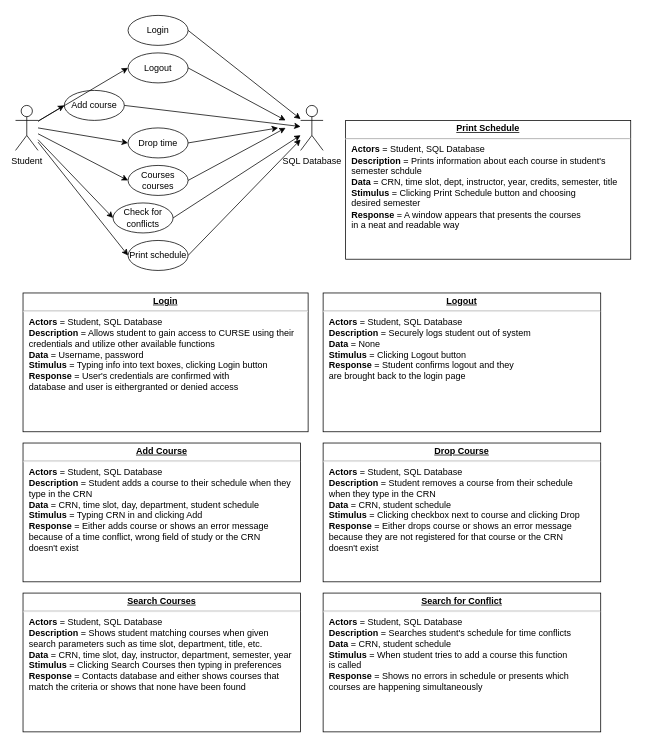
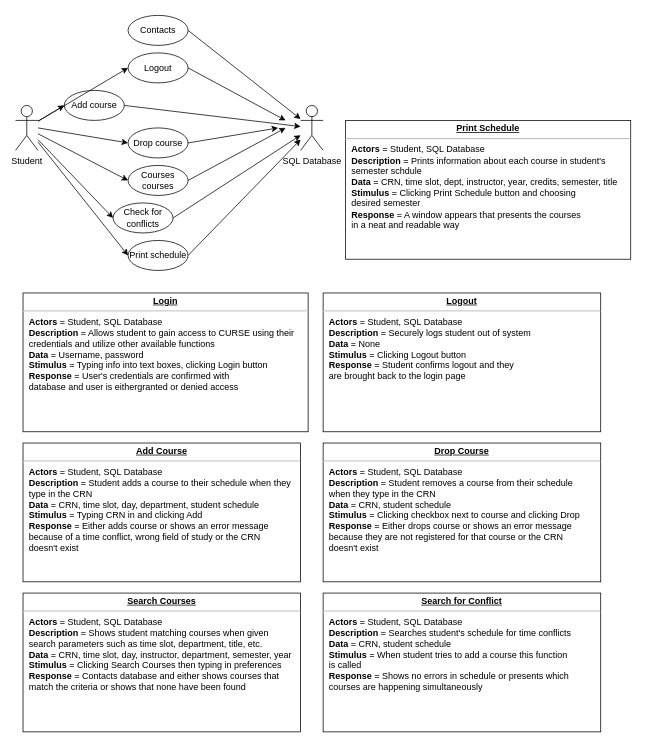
  <mxCell id="0" />
  <mxCell id="1" parent="0" />
  <mxCell id="2" value="Student" style="shape=umlActor;verticalLabelPosition=bottom;labelBackgroundColor=#ffffff;verticalAlign=top;html=1;outlineConnect=0;" parent="1" vertex="1"><mxGeometry x="20" y="140" width="30" height="60" as="geometry" /></mxCell>
- <mxCell id="3" value="Login" style="ellipse;whiteSpace=wrap;html=1;" parent="1" vertex="1"><mxGeometry x="170" y="20" width="80" height="40" as="geometry" /></mxCell>
+ <mxCell id="3" value="Contacts" style="ellipse;whiteSpace=wrap;html=1;" parent="1" vertex="1"><mxGeometry x="170" y="20" width="80" height="40" as="geometry" /></mxCell>
  <mxCell id="4" value="" style="endArrow=classic;html=1;entryX=0;entryY=0.5;entryDx=0;entryDy=0;" parent="1" source="2" target="5" edge="1"><mxGeometry width="50" height="50" relative="1" as="geometry"><mxPoint x="150" y="200" as="sourcePoint" /><mxPoint x="170" y="130" as="targetPoint" /></mxGeometry></mxCell>
  <mxCell id="5" value="Add course" style="ellipse;whiteSpace=wrap;html=1;" parent="1" vertex="1"><mxGeometry x="85" y="120" width="80" height="40" as="geometry" /></mxCell>
  <mxCell id="6" value="Courses courses" style="ellipse;whiteSpace=wrap;html=1;" parent="1" vertex="1"><mxGeometry x="170" y="220" width="80" height="40" as="geometry" /></mxCell>
  <mxCell id="7" value="" style="endArrow=classic;html=1;entryX=0;entryY=0.5;entryDx=0;entryDy=0;" parent="1" source="2" target="6" edge="1"><mxGeometry width="50" height="50" relative="1" as="geometry"><mxPoint x="110" y="250" as="sourcePoint" /><mxPoint x="160" y="200" as="targetPoint" /></mxGeometry></mxCell>
  <mxCell id="8" value="Logout" style="ellipse;whiteSpace=wrap;html=1;" parent="1" vertex="1"><mxGeometry x="170" y="70" width="80" height="40" as="geometry" /></mxCell>
  <mxCell id="9" value="" style="endArrow=classic;html=1;entryX=0;entryY=0.5;entryDx=0;entryDy=0;" parent="1" source="2" target="8" edge="1"><mxGeometry width="50" height="50" relative="1" as="geometry"><mxPoint x="100" y="140" as="sourcePoint" /><mxPoint x="150" y="90" as="targetPoint" /></mxGeometry></mxCell>
  <mxCell id="10" value="Check for conflicts" style="ellipse;whiteSpace=wrap;html=1;" parent="1" vertex="1"><mxGeometry x="150" y="270" width="80" height="40" as="geometry" /></mxCell>
  <mxCell id="11" value="Print schedule" style="ellipse;whiteSpace=wrap;html=1;" parent="1" vertex="1"><mxGeometry x="170" y="320" width="80" height="40" as="geometry" /></mxCell>
  <mxCell id="12" value="" style="endArrow=classic;html=1;entryX=0;entryY=0.5;entryDx=0;entryDy=0;" parent="1" source="2" target="10" edge="1"><mxGeometry width="50" height="50" relative="1" as="geometry"><mxPoint x="120" y="240" as="sourcePoint" /><mxPoint x="90" y="290" as="targetPoint" /></mxGeometry></mxCell>
  <mxCell id="13" value="" style="endArrow=classic;html=1;entryX=0;entryY=0.5;entryDx=0;entryDy=0;" parent="1" source="2" target="11" edge="1"><mxGeometry width="50" height="50" relative="1" as="geometry"><mxPoint x="50" y="240.001" as="sourcePoint" /><mxPoint x="170" y="329" as="targetPoint" /></mxGeometry></mxCell>
  <mxCell id="14" value="&lt;p style=&quot;margin: 0px ; margin-top: 4px ; text-align: center ; text-decoration: underline&quot;&gt;&lt;b&gt;Login&lt;/b&gt;&lt;br&gt;&lt;/p&gt;&lt;hr&gt;&lt;p style=&quot;margin: 0px ; margin-left: 8px&quot;&gt;&lt;b&gt;Actors &lt;/b&gt;= Student, SQL Database&lt;br&gt;&lt;b&gt;Description &lt;/b&gt;= Allows student to gain access to CURSE using their &lt;br&gt;credentials and utilize other available functions&lt;br&gt;&lt;/p&gt;&lt;p style=&quot;margin: 0px ; margin-left: 8px&quot;&gt;&lt;b&gt;Data &lt;/b&gt;= Username, password&lt;br&gt;&lt;/p&gt;&lt;p style=&quot;margin: 0px ; margin-left: 8px&quot;&gt;&lt;b&gt;Stimulus &lt;/b&gt;= Typing info into text boxes, clicking Login button&lt;br&gt;&lt;/p&gt;&lt;p style=&quot;margin: 0px ; margin-left: 8px&quot;&gt;&lt;b&gt;Response &lt;/b&gt;= User's credentials are confirmed with &lt;br&gt;database and user is eithergranted or denied access&lt;br&gt;&lt;/p&gt;" style="verticalAlign=top;align=left;overflow=fill;fontSize=12;fontFamily=Helvetica;html=1;" parent="1" vertex="1"><mxGeometry x="30" y="390" width="380" height="185" as="geometry" /></mxCell>
  <mxCell id="15" value="SQL Database" style="shape=umlActor;verticalLabelPosition=bottom;labelBackgroundColor=#ffffff;verticalAlign=top;html=1;" parent="1" vertex="1"><mxGeometry x="400" y="140" width="30" height="60" as="geometry" /></mxCell>
  <mxCell id="16" value="" style="endArrow=classic;html=1;exitX=1;exitY=0.5;exitDx=0;exitDy=0;" parent="1" source="5" target="15" edge="1"><mxGeometry width="50" height="50" relative="1" as="geometry"><mxPoint x="290" y="150" as="sourcePoint" /><mxPoint x="340" y="100" as="targetPoint" /></mxGeometry></mxCell>
  <mxCell id="17" value="" style="endArrow=classic;html=1;exitX=1;exitY=0.5;exitDx=0;exitDy=0;" parent="1" source="10" target="15" edge="1"><mxGeometry width="50" height="50" relative="1" as="geometry"><mxPoint x="340" y="330" as="sourcePoint" /><mxPoint x="390" y="280" as="targetPoint" /></mxGeometry></mxCell>
  <mxCell id="18" value="" style="endArrow=classic;html=1;exitX=1;exitY=0.5;exitDx=0;exitDy=0;" parent="1" source="6" edge="1"><mxGeometry width="50" height="50" relative="1" as="geometry"><mxPoint x="270" y="210" as="sourcePoint" /><mxPoint x="380" y="170" as="targetPoint" /></mxGeometry></mxCell>
  <mxCell id="19" value="" style="endArrow=classic;html=1;exitX=1;exitY=0.5;exitDx=0;exitDy=0;" parent="1" source="11" target="15" edge="1"><mxGeometry width="50" height="50" relative="1" as="geometry"><mxPoint x="320" y="360" as="sourcePoint" /><mxPoint x="370" y="310" as="targetPoint" /></mxGeometry></mxCell>
  <mxCell id="20" value="&lt;p style=&quot;margin: 0px ; margin-top: 4px ; text-align: center ; text-decoration: underline&quot;&gt;&lt;b&gt;Logout&lt;/b&gt;&lt;br&gt;&lt;/p&gt;&lt;hr&gt;&lt;p style=&quot;margin: 0px ; margin-left: 8px&quot;&gt;&lt;b&gt;Actors &lt;/b&gt;= Student, SQL Database&lt;br&gt;&lt;b&gt;Description &lt;/b&gt;= Securely logs student out of system &lt;br&gt;&lt;/p&gt;&lt;p style=&quot;margin: 0px ; margin-left: 8px&quot;&gt;&lt;b&gt;Data &lt;/b&gt;= None&lt;br&gt;&lt;/p&gt;&lt;p style=&quot;margin: 0px ; margin-left: 8px&quot;&gt;&lt;b&gt;Stimulus &lt;/b&gt;= Clicking Logout button&lt;br&gt;&lt;/p&gt;&lt;p style=&quot;margin: 0px ; margin-left: 8px&quot;&gt;&lt;b&gt;Response &lt;/b&gt;= Student confirms logout and they&lt;br&gt;are brought back to the login page&lt;/p&gt;" style="verticalAlign=top;align=left;overflow=fill;fontSize=12;fontFamily=Helvetica;html=1;" parent="1" vertex="1"><mxGeometry x="430" y="390" width="370" height="185" as="geometry" /></mxCell>
  <mxCell id="21" value="" style="endArrow=classic;html=1;exitX=1;exitY=0.5;exitDx=0;exitDy=0;" parent="1" source="3" target="15" edge="1"><mxGeometry width="50" height="50" relative="1" as="geometry"><mxPoint x="330" y="100" as="sourcePoint" /><mxPoint x="380" y="50" as="targetPoint" /></mxGeometry></mxCell>
  <mxCell id="22" value="" style="endArrow=classic;html=1;exitX=1;exitY=0.5;exitDx=0;exitDy=0;" parent="1" source="8" edge="1"><mxGeometry width="50" height="50" relative="1" as="geometry"><mxPoint x="410" y="100" as="sourcePoint" /><mxPoint x="380" y="160" as="targetPoint" /></mxGeometry></mxCell>
  <mxCell id="23" value="&lt;p style=&quot;margin: 0px ; margin-top: 4px ; text-align: center ; text-decoration: underline&quot;&gt;&lt;b&gt;Add Course&lt;/b&gt;&lt;br&gt;&lt;/p&gt;&lt;hr&gt;&lt;p style=&quot;margin: 0px ; margin-left: 8px&quot;&gt;&lt;b&gt;Actors &lt;/b&gt;= Student, SQL Database&lt;br&gt;&lt;b&gt;Description &lt;/b&gt;= Student adds a course to their schedule when they&lt;br&gt;type in the CRN&lt;br&gt;&lt;/p&gt;&lt;p style=&quot;margin: 0px ; margin-left: 8px&quot;&gt;&lt;b&gt;Data &lt;/b&gt;= CRN, time slot, day, department, student schedule&lt;br&gt;&lt;/p&gt;&lt;p style=&quot;margin: 0px ; margin-left: 8px&quot;&gt;&lt;b&gt;Stimulus &lt;/b&gt;= Typing CRN in and clicking Add&lt;br&gt;&lt;/p&gt;&lt;p style=&quot;margin: 0px ; margin-left: 8px&quot;&gt;&lt;b&gt;Response &lt;/b&gt;= Either adds course or shows an error message&lt;br&gt;because of a time conflict, wrong field of study or the CRN&lt;br&gt; doesn't exist&lt;br&gt;&lt;/p&gt;" style="verticalAlign=top;align=left;overflow=fill;fontSize=12;fontFamily=Helvetica;html=1;" parent="1" vertex="1"><mxGeometry x="30" y="590" width="370" height="185" as="geometry" /></mxCell>
- <mxCell id="24" value="Drop time" style="ellipse;whiteSpace=wrap;html=1;" parent="1" vertex="1"><mxGeometry x="170" y="170" width="80" height="40" as="geometry" /></mxCell>
+ <mxCell id="24" value="Drop course" style="ellipse;whiteSpace=wrap;html=1;" parent="1" vertex="1"><mxGeometry x="170" y="170" width="80" height="40" as="geometry" /></mxCell>
  <mxCell id="25" value="" style="endArrow=classic;html=1;entryX=0;entryY=0.5;entryDx=0;entryDy=0;" parent="1" target="24" edge="1"><mxGeometry width="50" height="50" relative="1" as="geometry"><mxPoint x="50" y="170" as="sourcePoint" /><mxPoint x="140" y="170" as="targetPoint" /></mxGeometry></mxCell>
  <mxCell id="26" value="" style="endArrow=classic;html=1;exitX=1;exitY=0.5;exitDx=0;exitDy=0;" parent="1" source="24" edge="1"><mxGeometry width="50" height="50" relative="1" as="geometry"><mxPoint x="270" y="210" as="sourcePoint" /><mxPoint x="370" y="170" as="targetPoint" /></mxGeometry></mxCell>
  <mxCell id="27" value="&lt;p style=&quot;margin: 0px ; margin-top: 4px ; text-align: center ; text-decoration: underline&quot;&gt;&lt;b&gt;Drop Course&lt;/b&gt;&lt;br&gt;&lt;/p&gt;&lt;hr&gt;&lt;p style=&quot;margin: 0px ; margin-left: 8px&quot;&gt;&lt;b&gt;Actors &lt;/b&gt;= Student, SQL Database&lt;br&gt;&lt;b&gt;Description &lt;/b&gt;= Student removes a course from their schedule&lt;br&gt; when they type in the CRN&lt;br&gt;&lt;/p&gt;&lt;p style=&quot;margin: 0px ; margin-left: 8px&quot;&gt;&lt;b&gt;Data &lt;/b&gt;= CRN, student schedule&lt;br&gt;&lt;/p&gt;&lt;p style=&quot;margin: 0px ; margin-left: 8px&quot;&gt;&lt;b&gt;Stimulus &lt;/b&gt;= Clicking checkbox next to course and clicking Drop&lt;br&gt;&lt;/p&gt;&lt;p style=&quot;margin: 0px ; margin-left: 8px&quot;&gt;&lt;b&gt;Response &lt;/b&gt;= Either drops course or shows an error message&lt;br&gt;because they are not registered for that course or the CRN&lt;br&gt; doesn't exist&lt;br&gt;&lt;/p&gt;" style="verticalAlign=top;align=left;overflow=fill;fontSize=12;fontFamily=Helvetica;html=1;" parent="1" vertex="1"><mxGeometry x="430" y="590" width="370" height="185" as="geometry" /></mxCell>
  <mxCell id="28" value="&lt;p style=&quot;margin: 0px ; margin-top: 4px ; text-align: center ; text-decoration: underline&quot;&gt;&lt;b&gt;Search Courses&lt;/b&gt;&lt;br&gt;&lt;/p&gt;&lt;hr&gt;&lt;p style=&quot;margin: 0px ; margin-left: 8px&quot;&gt;&lt;b&gt;Actors &lt;/b&gt;= Student, SQL Database&lt;br&gt;&lt;b&gt;Description &lt;/b&gt;= Shows student matching courses when given &lt;br&gt;search parameters such as time slot, department, title, etc.&lt;br&gt;&lt;/p&gt;&lt;p style=&quot;margin: 0px ; margin-left: 8px&quot;&gt;&lt;b&gt;Data &lt;/b&gt;= CRN, time slot, day, instructor, department, semester, year&lt;br&gt;&lt;/p&gt;&lt;p style=&quot;margin: 0px ; margin-left: 8px&quot;&gt;&lt;b&gt;Stimulus &lt;/b&gt;= Clicking Search Courses then typing in preferences&lt;br&gt;&lt;/p&gt;&lt;p style=&quot;margin: 0px ; margin-left: 8px&quot;&gt;&lt;b&gt;Response &lt;/b&gt;= Contacts database and either shows courses that&lt;br&gt;match the criteria or shows that none have been found&lt;br&gt;&lt;/p&gt;" style="verticalAlign=top;align=left;overflow=fill;fontSize=12;fontFamily=Helvetica;html=1;" parent="1" vertex="1"><mxGeometry x="30" y="790" width="370" height="185" as="geometry" /></mxCell>
  <mxCell id="29" value="&lt;p style=&quot;margin: 0px ; margin-top: 4px ; text-align: center ; text-decoration: underline&quot;&gt;&lt;b&gt;Search for Conflict&lt;/b&gt;&lt;br&gt;&lt;/p&gt;&lt;hr&gt;&lt;p style=&quot;margin: 0px ; margin-left: 8px&quot;&gt;&lt;b&gt;Actors &lt;/b&gt;= Student, SQL Database&lt;br&gt;&lt;b&gt;Description &lt;/b&gt;= Searches student's schedule for time conflicts&lt;br&gt;&lt;/p&gt;&lt;p style=&quot;margin: 0px ; margin-left: 8px&quot;&gt;&lt;b&gt;Data &lt;/b&gt;= CRN, student schedule&lt;br&gt;&lt;/p&gt;&lt;p style=&quot;margin: 0px ; margin-left: 8px&quot;&gt;&lt;b&gt;Stimulus &lt;/b&gt;= When student tries to add a course this function&lt;br&gt;is called&lt;br&gt;&lt;/p&gt;&lt;p style=&quot;margin: 0px ; margin-left: 8px&quot;&gt;&lt;b&gt;Response &lt;/b&gt;= Shows no errors in schedule or presents which &lt;br&gt;courses are happening simultaneously&lt;br&gt;&lt;/p&gt;" style="verticalAlign=top;align=left;overflow=fill;fontSize=12;fontFamily=Helvetica;html=1;" parent="1" vertex="1"><mxGeometry x="430" y="790" width="370" height="185" as="geometry" /></mxCell>
  <mxCell id="30" value="&lt;p style=&quot;margin: 0px ; margin-top: 4px ; text-align: center ; text-decoration: underline&quot;&gt;&lt;b&gt;Print Schedule&lt;/b&gt;&lt;br&gt;&lt;/p&gt;&lt;hr&gt;&lt;p style=&quot;margin: 0px ; margin-left: 8px&quot;&gt;&lt;b&gt;Actors &lt;/b&gt;= Student, SQL Database&lt;br&gt;&lt;b&gt;Description &lt;/b&gt;= Prints information about each course in student's&lt;br&gt;semester schdule&lt;br&gt;&lt;/p&gt;&lt;p style=&quot;margin: 0px ; margin-left: 8px&quot;&gt;&lt;b&gt;Data &lt;/b&gt;= CRN, time slot, dept, instructor, year, credits, semester, title&lt;br&gt;&lt;/p&gt;&lt;p style=&quot;margin: 0px ; margin-left: 8px&quot;&gt;&lt;b&gt;Stimulus &lt;/b&gt;= Clicking Print Schedule button and choosing &lt;br&gt;desired semester&lt;br&gt;&lt;/p&gt;&lt;p style=&quot;margin: 0px ; margin-left: 8px&quot;&gt;&lt;b&gt;Response &lt;/b&gt;= A window appears that presents the courses &lt;br&gt;in a neat and readable way&lt;br&gt;&lt;/p&gt;" style="verticalAlign=top;align=left;overflow=fill;fontSize=12;fontFamily=Helvetica;html=1;" parent="1" vertex="1"><mxGeometry x="460" y="160" width="380" height="185" as="geometry" /></mxCell>
